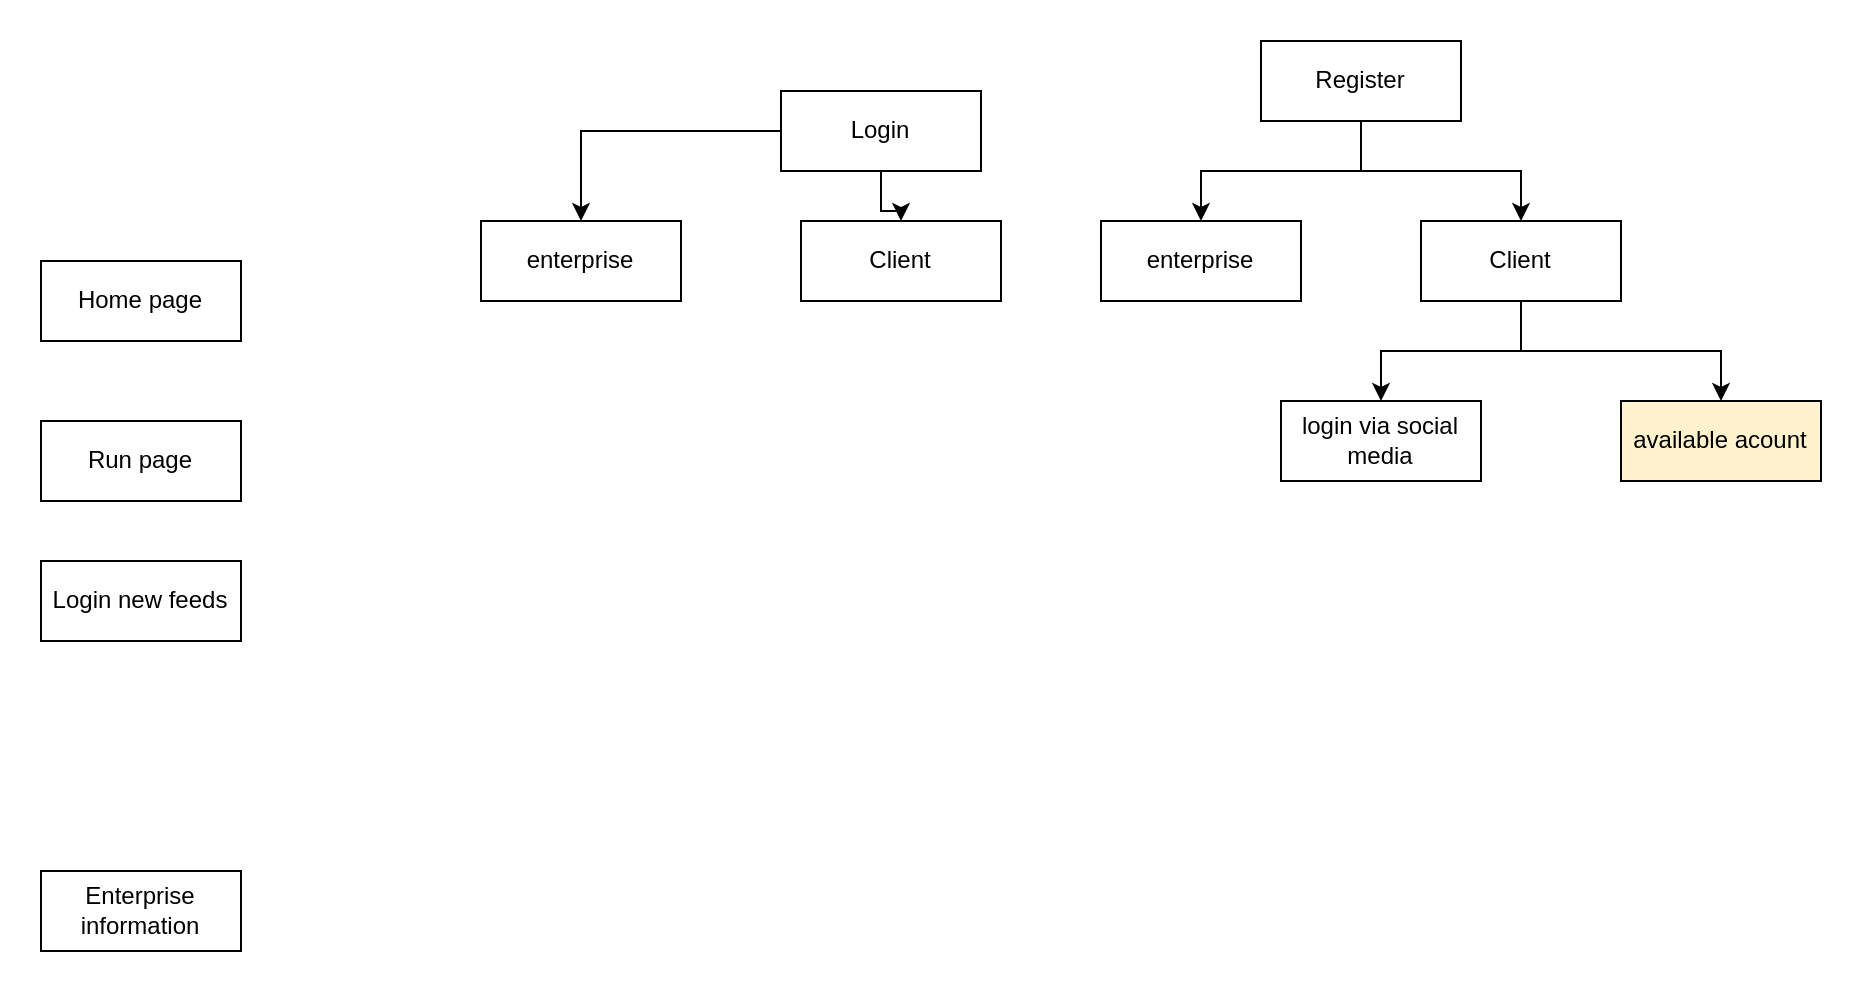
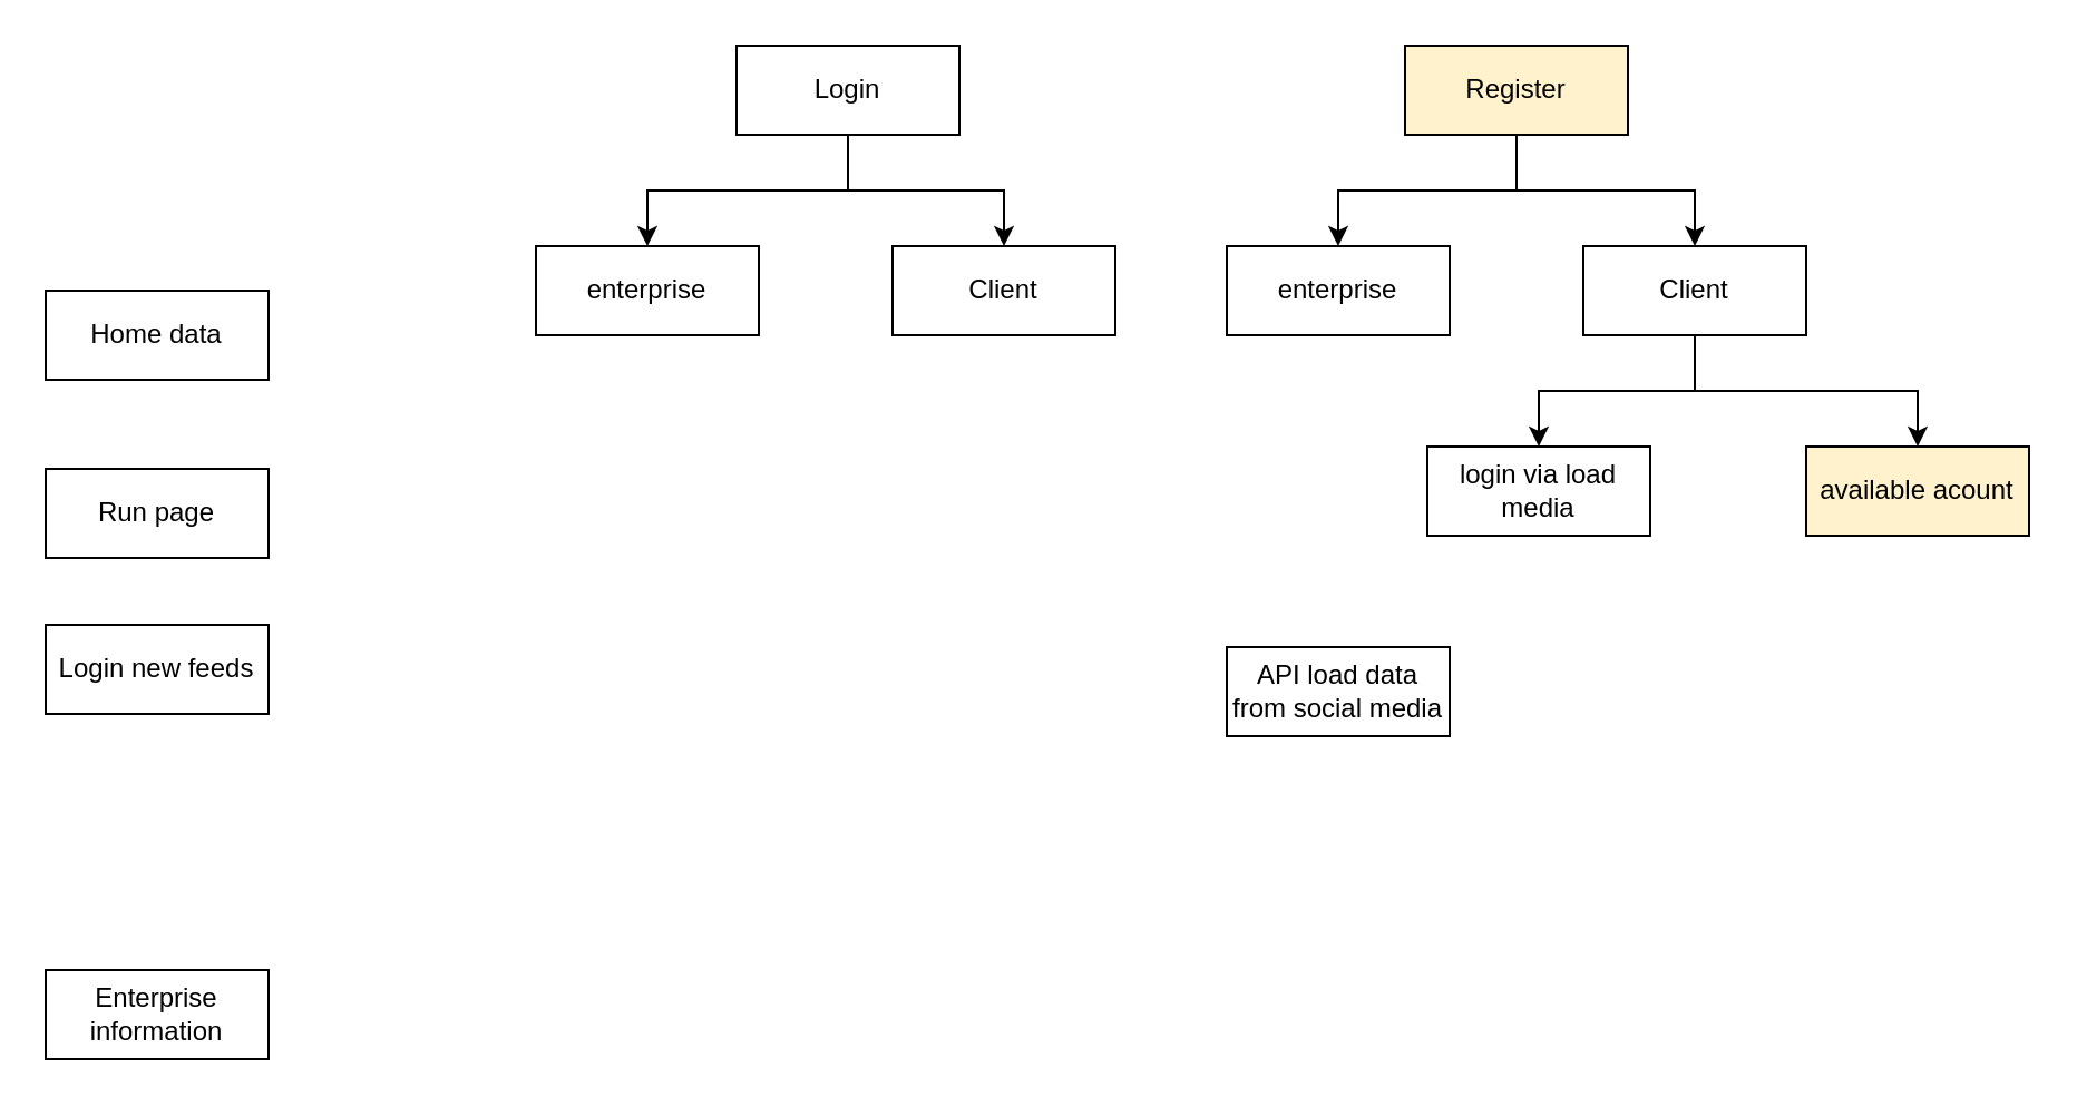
  <mxCell id="0" />
  <mxCell id="1" parent="0" />
- <mxCell id="2" value="Home page" style="whiteSpace=wrap;html=1;align=center;" vertex="1" parent="1"><mxGeometry x="20" y="130" width="100" height="40" as="geometry" /></mxCell>
+ <mxCell id="2" value="Home data" style="whiteSpace=wrap;html=1;align=center;" vertex="1" parent="1"><mxGeometry x="20" y="130" width="100" height="40" as="geometry" /></mxCell>
  <mxCell id="3" style="edgeStyle=orthogonalEdgeStyle;rounded=0;orthogonalLoop=1;jettySize=auto;html=1;" edge="1" parent="1" source="5" target="6"><mxGeometry relative="1" as="geometry" /></mxCell>
  <mxCell id="4" style="edgeStyle=orthogonalEdgeStyle;rounded=0;orthogonalLoop=1;jettySize=auto;html=1;" edge="1" parent="1" source="5" target="7"><mxGeometry relative="1" as="geometry" /></mxCell>
- <mxCell id="5" value="Login" style="whiteSpace=wrap;html=1;align=center;" vertex="1" parent="1"><mxGeometry x="390" y="45" width="100" height="40" as="geometry" /></mxCell>
+ <mxCell id="5" value="Login" style="whiteSpace=wrap;html=1;align=center;" vertex="1" parent="1"><mxGeometry x="330" y="20" width="100" height="40" as="geometry" /></mxCell>
  <mxCell id="6" value="enterprise" style="whiteSpace=wrap;html=1;align=center;" vertex="1" parent="1"><mxGeometry x="240" y="110" width="100" height="40" as="geometry" /></mxCell>
  <mxCell id="7" value="Client" style="whiteSpace=wrap;html=1;align=center;" vertex="1" parent="1"><mxGeometry x="400" y="110" width="100" height="40" as="geometry" /></mxCell>
  <mxCell id="8" value="Run page" style="whiteSpace=wrap;html=1;align=center;" vertex="1" parent="1"><mxGeometry x="20" y="210" width="100" height="40" as="geometry" /></mxCell>
  <mxCell id="9" value="Login new feeds" style="whiteSpace=wrap;html=1;align=center;" vertex="1" parent="1"><mxGeometry x="20" y="280" width="100" height="40" as="geometry" /></mxCell>
+ <mxCell id="10" value="API load data from social media" style="whiteSpace=wrap;html=1;align=center;" vertex="1" parent="1"><mxGeometry x="550" y="290" width="100" height="40" as="geometry" /></mxCell>
  <mxCell id="11" value="enterprise" style="whiteSpace=wrap;html=1;align=center;" vertex="1" parent="1"><mxGeometry x="550" y="110" width="100" height="40" as="geometry" /></mxCell>
  <mxCell id="12" style="edgeStyle=orthogonalEdgeStyle;rounded=0;orthogonalLoop=1;jettySize=auto;html=1;" edge="1" parent="1" source="14" target="11"><mxGeometry relative="1" as="geometry" /></mxCell>
  <mxCell id="13" style="edgeStyle=orthogonalEdgeStyle;rounded=0;orthogonalLoop=1;jettySize=auto;html=1;" edge="1" parent="1" source="14" target="17"><mxGeometry relative="1" as="geometry" /></mxCell>
- <mxCell id="14" value="Register" style="whiteSpace=wrap;html=1;align=center;" vertex="1" parent="1"><mxGeometry x="630" y="20" width="100" height="40" as="geometry" /></mxCell>
+ <mxCell id="14" value="Register" style="whiteSpace=wrap;html=1;align=center;fillColor=#fff2cc;" vertex="1" parent="1"><mxGeometry x="630" y="20" width="100" height="40" as="geometry" /></mxCell>
  <mxCell id="15" value="" style="edgeStyle=orthogonalEdgeStyle;rounded=0;orthogonalLoop=1;jettySize=auto;html=1;" edge="1" parent="1" source="17" target="18"><mxGeometry relative="1" as="geometry" /></mxCell>
  <mxCell id="16" style="edgeStyle=orthogonalEdgeStyle;rounded=0;orthogonalLoop=1;jettySize=auto;html=1;" edge="1" parent="1" source="17" target="19"><mxGeometry relative="1" as="geometry" /></mxCell>
  <mxCell id="17" value="Client" style="whiteSpace=wrap;html=1;align=center;" vertex="1" parent="1"><mxGeometry x="710" y="110" width="100" height="40" as="geometry" /></mxCell>
- <mxCell id="18" value="login via social media" style="whiteSpace=wrap;html=1;align=center;" vertex="1" parent="1"><mxGeometry x="640" y="200" width="100" height="40" as="geometry" /></mxCell>
+ <mxCell id="18" value="login via load media" style="whiteSpace=wrap;html=1;align=center;" vertex="1" parent="1"><mxGeometry x="640" y="200" width="100" height="40" as="geometry" /></mxCell>
  <mxCell id="19" value="available acount" style="whiteSpace=wrap;html=1;align=center;fillColor=#fff2cc;" vertex="1" parent="1"><mxGeometry x="810" y="200" width="100" height="40" as="geometry" /></mxCell>
  <mxCell id="20" value="Enterprise information" style="whiteSpace=wrap;html=1;align=center;" vertex="1" parent="1"><mxGeometry x="20" y="435" width="100" height="40" as="geometry" /></mxCell>
